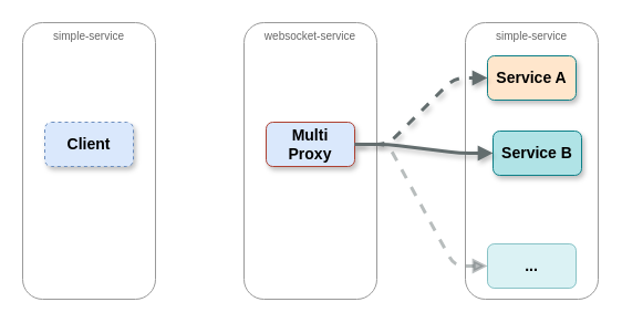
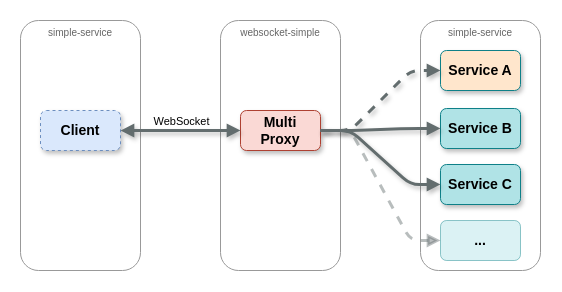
  <mxCell id="0" />
  <mxCell id="1" parent="0" />
  <mxCell id="2" value="simple-service" style="rounded=1;whiteSpace=wrap;html=1;verticalAlign=top;strokeColor=#999999;fontColor=#666666;fontSize=10;fontFamily=Helvetica;" parent="1" vertex="1"><mxGeometry x="420" y="20" width="120" height="250" as="geometry" /></mxCell>
  <mxCell id="3" value="simple-service" style="rounded=1;whiteSpace=wrap;html=1;verticalAlign=top;strokeColor=#999999;fontColor=#666666;fontSize=10;fontFamily=Helvetica;" parent="1" vertex="1"><mxGeometry x="20" y="20" width="120" height="250" as="geometry" /></mxCell>
- <mxCell id="4" value="websocket-service" style="rounded=1;whiteSpace=wrap;html=1;verticalAlign=top;strokeColor=#999999;fontColor=#666666;fontSize=10;fontFamily=Helvetica;" parent="1" vertex="1"><mxGeometry x="220" y="20" width="120" height="250" as="geometry" /></mxCell>
+ <mxCell id="4" value="websocket-simple" style="rounded=1;whiteSpace=wrap;html=1;verticalAlign=top;strokeColor=#999999;fontColor=#666666;fontSize=10;fontFamily=Helvetica;" parent="1" vertex="1"><mxGeometry x="220" y="20" width="120" height="250" as="geometry" /></mxCell>
  <mxCell id="5" value="Client" style="rounded=1;whiteSpace=wrap;html=1;fillColor=#dae8fc;strokeColor=#6c8ebf;fontSize=14;fontStyle=1;glass=0;shadow=1;fontFamily=Helvetica;dashed=1;" parent="1" vertex="1"><mxGeometry x="40" y="110" width="80" height="40" as="geometry" /></mxCell>
- <mxCell id="6" value="Multi&lt;br&gt;Proxy" style="rounded=1;whiteSpace=wrap;html=1;fillColor=#dae8fc;strokeColor=#ae4132;fontSize=14;fontStyle=1;glass=0;shadow=1;fontFamily=Helvetica;" parent="1" vertex="1"><mxGeometry x="240" y="110" width="80" height="40" as="geometry" /></mxCell>
+ <mxCell id="6" value="Multi&lt;br&gt;Proxy" style="rounded=1;whiteSpace=wrap;html=1;fillColor=#fad9d5;strokeColor=#ae4132;fontSize=14;fontStyle=1;glass=0;shadow=1;fontFamily=Helvetica;" parent="1" vertex="1"><mxGeometry x="240" y="110" width="80" height="40" as="geometry" /></mxCell>
  <mxCell id="7" value="Service A" style="rounded=1;whiteSpace=wrap;html=1;fillColor=#ffe6cc;strokeColor=#0e8088;fontSize=14;fontStyle=1;glass=0;shadow=1;fontFamily=Helvetica;" parent="1" vertex="1"><mxGeometry x="440" y="50" width="80" height="40" as="geometry" /></mxCell>
+ <mxCell id="8" value="" style="endArrow=block;html=1;rounded=1;exitX=1;exitY=0.5;exitDx=0;exitDy=0;entryX=0;entryY=0.5;entryDx=0;entryDy=0;strokeWidth=3;endFill=1;startArrow=block;startFill=1;fillColor=#b0e3e6;strokeColor=#636d6e;shadow=1;fontFamily=Helvetica;" parent="1" source="5" target="6" edge="1"><mxGeometry relative="1" as="geometry"><mxPoint x="90" y="10" as="sourcePoint" /><mxPoint x="190" y="10" as="targetPoint" /></mxGeometry></mxCell>
+ <mxCell id="9" value="WebSocket" style="edgeLabel;resizable=0;html=1;align=center;verticalAlign=middle;rounded=1;fontFamily=Helvetica;" parent="8" connectable="0" vertex="1"><mxGeometry relative="1" as="geometry"><mxPoint y="-10" as="offset" /></mxGeometry></mxCell>
  <mxCell id="10" value="" style="endArrow=block;html=1;rounded=1;exitX=1;exitY=0.5;exitDx=0;exitDy=0;entryX=0;entryY=0.5;entryDx=0;entryDy=0;strokeWidth=3;endFill=1;startArrow=none;startFill=0;fillColor=#b0e3e6;strokeColor=#636d6e;edgeStyle=entityRelationEdgeStyle;shadow=1;fontFamily=Helvetica;dashed=1;" parent="1" source="6" target="7" edge="1"><mxGeometry relative="1" as="geometry"><mxPoint x="280" y="190" as="sourcePoint" /><mxPoint x="400" y="190" as="targetPoint" /></mxGeometry></mxCell>
- <mxCell id="12" value="Service B" style="rounded=1;whiteSpace=wrap;html=1;fillColor=#b0e3e6;strokeColor=#0e8088;fontSize=14;fontStyle=1;glass=0;shadow=1;fontFamily=Helvetica;" parent="1" vertex="1"><mxGeometry x="445" y="118" width="80" height="40" as="geometry" /></mxCell>
+ <mxCell id="11" value="Service C" style="rounded=1;whiteSpace=wrap;html=1;fillColor=#b0e3e6;strokeColor=#0e8088;fontSize=14;fontStyle=1;glass=0;shadow=1;fontFamily=Helvetica;" parent="1" vertex="1"><mxGeometry x="440" y="164" width="80" height="40" as="geometry" /></mxCell>
+ <mxCell id="12" value="Service B" style="rounded=1;whiteSpace=wrap;html=1;fillColor=#b0e3e6;strokeColor=#0e8088;fontSize=14;fontStyle=1;glass=0;shadow=1;fontFamily=Helvetica;" parent="1" vertex="1"><mxGeometry x="440" y="108" width="80" height="40" as="geometry" /></mxCell>
  <mxCell id="13" value="" style="endArrow=block;html=1;rounded=1;entryX=0;entryY=0.5;entryDx=0;entryDy=0;strokeWidth=3;endFill=1;startArrow=none;startFill=0;fillColor=#b0e3e6;strokeColor=#636d6e;edgeStyle=entityRelationEdgeStyle;shadow=1;fontFamily=Helvetica;" parent="1" target="12" edge="1"><mxGeometry relative="1" as="geometry"><mxPoint x="320" y="130" as="sourcePoint" /><mxPoint x="450" y="84" as="targetPoint" /></mxGeometry></mxCell>
+ <mxCell id="14" value="" style="endArrow=block;html=1;rounded=1;exitX=1;exitY=0.5;exitDx=0;exitDy=0;strokeWidth=3;endFill=1;startArrow=none;startFill=0;fillColor=#b0e3e6;strokeColor=#636d6e;edgeStyle=entityRelationEdgeStyle;entryX=0;entryY=0.5;entryDx=0;entryDy=0;shadow=1;fontFamily=Helvetica;" parent="1" source="6" target="11" edge="1"><mxGeometry relative="1" as="geometry"><mxPoint x="340" y="150" as="sourcePoint" /><mxPoint x="410" y="160" as="targetPoint" /></mxGeometry></mxCell>
  <mxCell id="15" value="..." style="rounded=1;whiteSpace=wrap;html=1;fillColor=#b0e3e6;strokeColor=#0e8088;fontSize=14;fontStyle=1;glass=0;shadow=0;opacity=45;fontFamily=Helvetica;" parent="1" vertex="1"><mxGeometry x="440" y="220" width="80" height="40" as="geometry" /></mxCell>
  <mxCell id="16" value="" style="endArrow=block;html=1;rounded=1;exitX=1;exitY=0.5;exitDx=0;exitDy=0;strokeWidth=3;endFill=1;startArrow=none;startFill=0;fillColor=#b0e3e6;strokeColor=#636d6e;edgeStyle=entityRelationEdgeStyle;entryX=0;entryY=0.5;entryDx=0;entryDy=0;dashed=1;opacity=45;shadow=0;fontFamily=Helvetica;" parent="1" source="6" target="15" edge="1"><mxGeometry relative="1" as="geometry"><mxPoint x="330" y="140" as="sourcePoint" /><mxPoint x="450" y="194" as="targetPoint" /></mxGeometry></mxCell>
